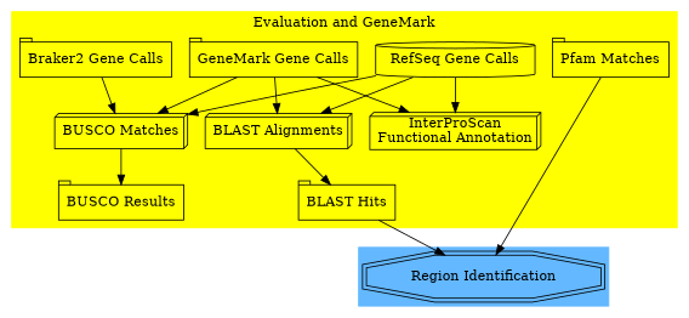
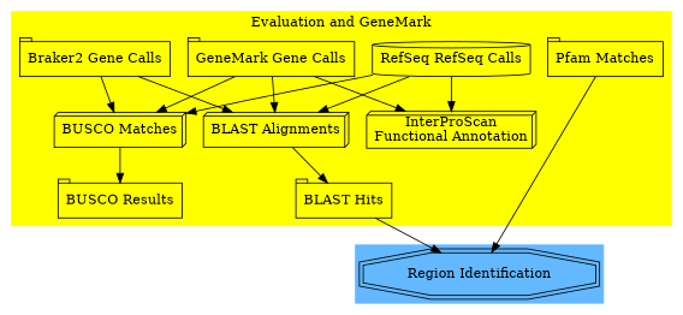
  digraph {
    node [shape=tab]
-   "RefSeq Gene Calls" [shape=cylinder]
+   "RefSeq Gene Calls" [shape=cylinder label="RefSeq RefSeq Calls"]
    "InterProScan\nFunctional Annotation" [shape=box3d]
    "BLAST Alignments" [shape=box3d]
    n4 [label="BUSCO Matches" shape=box3d]
    "GeneMark Gene Calls"
    "Braker2 Gene Calls"
    "Pfam Matches"
    "BLAST Hits"
    "BUSCO Results"
    "Region Identification" [shape=doubleoctagon]
    subgraph cluster_1 {
      color=yellow
      label="Evaluation and GeneMark"
      style=filled
      "RefSeq Gene Calls"
      "InterProScan\nFunctional Annotation"
      "BLAST Alignments"
      n4
      "GeneMark Gene Calls"
      "Braker2 Gene Calls"
      "Pfam Matches"
      "BLAST Hits"
      "BUSCO Results"
    }
    subgraph cluster_2 {
      color=steelblue1
      style=filled
      "Region Identification"
    }
    "RefSeq Gene Calls" -> "InterProScan\nFunctional Annotation"
    "RefSeq Gene Calls" -> "BLAST Alignments"
    "RefSeq Gene Calls" -> n4
    "BLAST Alignments" -> "BLAST Hits"
    n4 -> "BUSCO Results"
    "GeneMark Gene Calls" -> "InterProScan\nFunctional Annotation"
    "GeneMark Gene Calls" -> "BLAST Alignments"
    "GeneMark Gene Calls" -> n4
+   "Braker2 Gene Calls" -> "BLAST Alignments"
    "Braker2 Gene Calls" -> n4
    "Pfam Matches" -> "Region Identification"
    "BLAST Hits" -> "Region Identification"
  }
